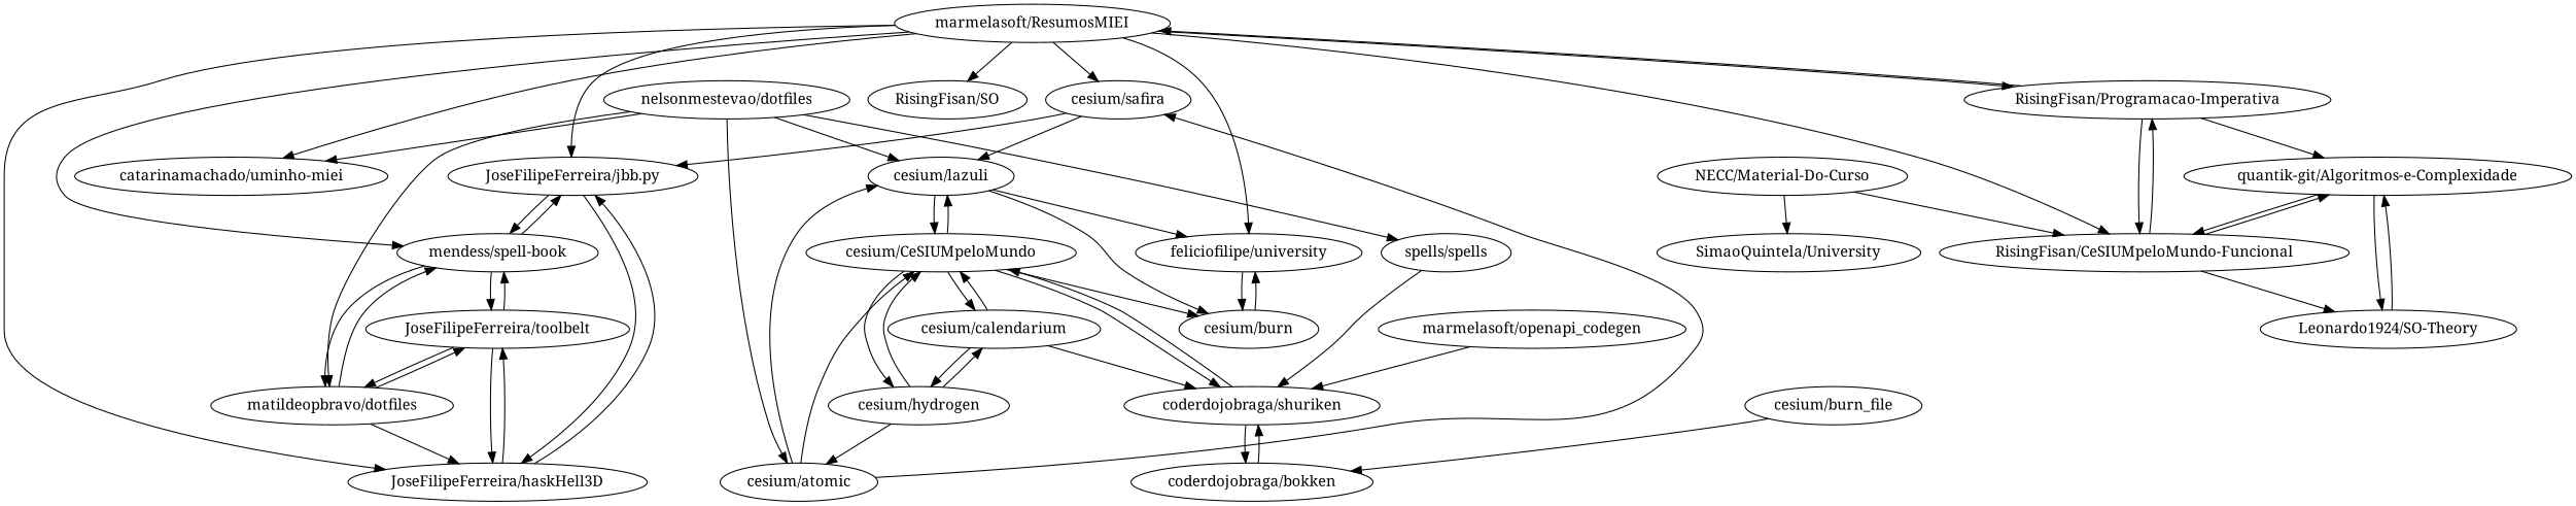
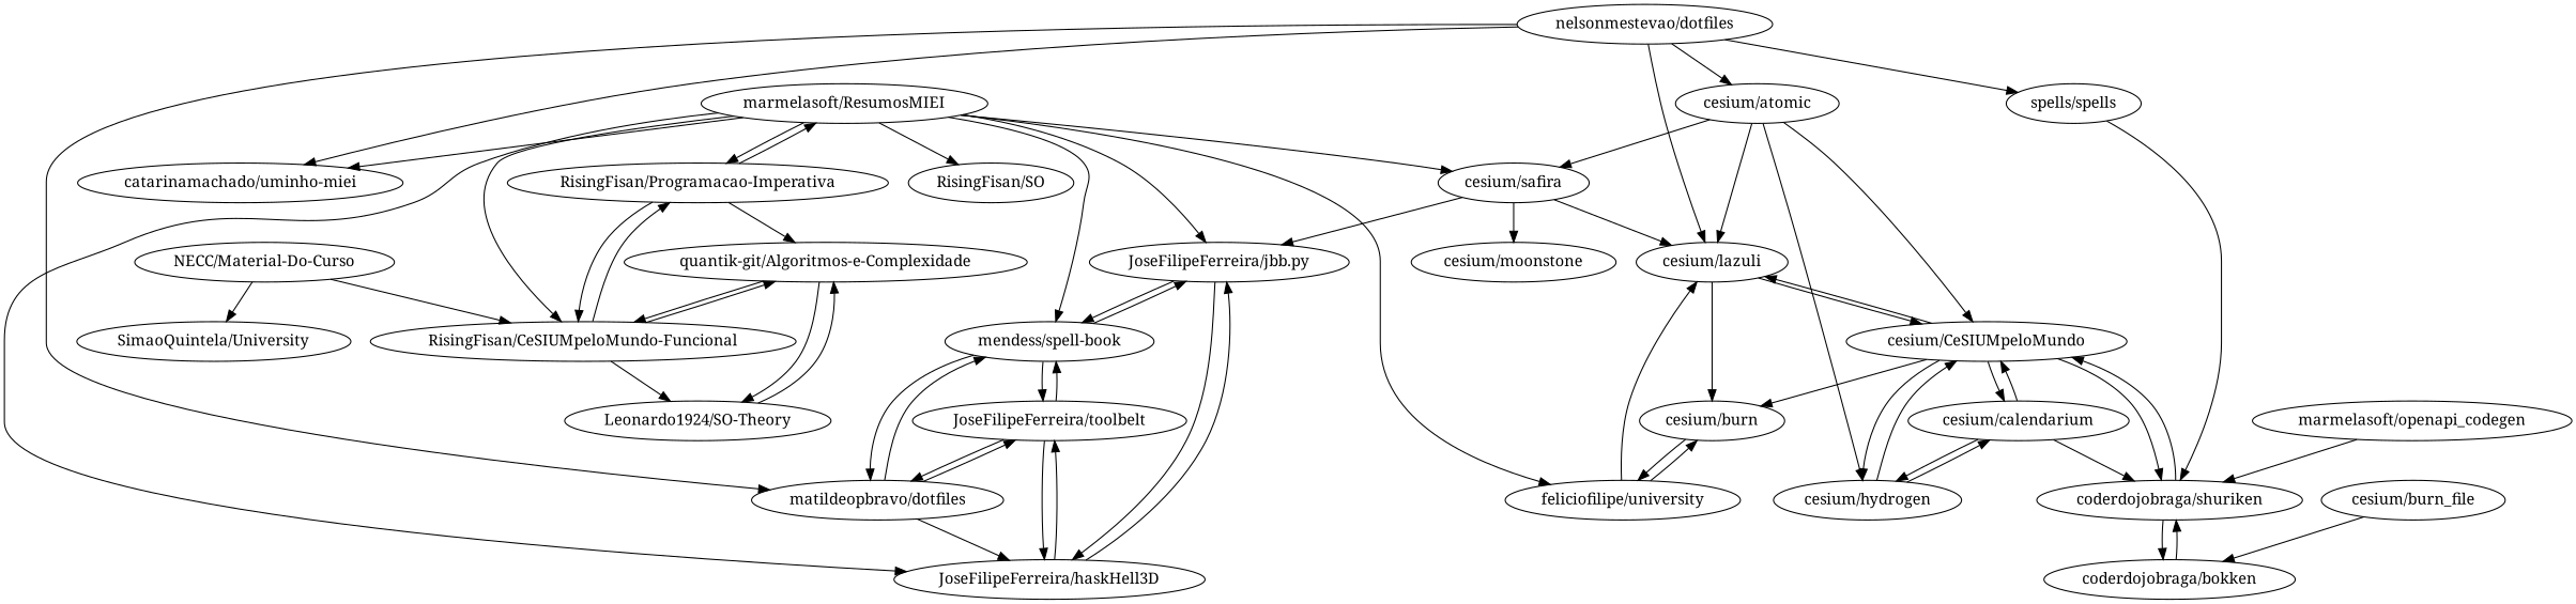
  digraph {
    fontname="Noto Serif"
    node [fontname="Noto Serif"]
    edge [fontname="Noto Serif"]
    n1 [l="4.992,44.934" label="marmelasoft/ResumosMIEI"]
    "RisingFisan/Programacao-Imperativa" [l="5.016,44.929"]
    "cesium/safira" [l="4.958,44.945"]
    n4 [l="5.029,44.936" label="RisingFisan/CeSIUMpeloMundo-Funcional"]
    "JoseFilipeFerreira/jbb.py" [l="4.975,44.934"]
    "mendess/spell-book" [l="4.979,44.922"]
    "catarinamachado/uminho-miei" [l="4.99,44.954"]
    "feliciofilipe/university" [l="4.948,44.938"]
    "JoseFilipeFerreira/haskHell3D" [l="4.971,44.924"]
    "RisingFisan/SO" [l="4.997,44.917"]
    "quantik-git/Algoritmos-e-Complexidade" [l="5.04,44.928"]
    "cesium/lazuli" [l="4.939,44.952"]
+   "cesium/moonstone" [l="4.937,44.93"]
    "Leonardo1924/SO-Theory" [l="5.031,44.919"]
    "matildeopbravo/dotfiles" [l="4.963,44.931"]
    "JoseFilipeFerreira/toolbelt" [l="4.962,44.917"]
    n17 [l="4.928,44.945" label="cesium/burn"]
    "cesium/CeSIUMpeloMundo" [l="4.925,44.965"]
    "cesium/atomic" [l="4.942,44.961"]
    "cesium/hydrogen" [l="4.914,44.959"]
    "nelsonmestevao/dotfiles" [l="4.965,44.96"]
    n22 [l="4.946,44.977" label="spells/spells"]
    "coderdojobraga/shuriken" [l="4.921,44.981"]
    "coderdojobraga/bokken" [l="4.904,44.989"]
    "cesium/calendarium" [l="4.91,44.971"]
    "NECC/Material-Do-Curso" [l="5.058,44.944"]
    "SimaoQuintela/University" [l="5.078,44.948"]
    "cesium/burn_file" [l="4.887,44.998"]
    "marmelasoft/openapi_codegen" [l="4.924,45"]
    n1 -> "RisingFisan/Programacao-Imperativa"
    n1 -> "cesium/safira"
    n1 -> n4
    n1 -> "JoseFilipeFerreira/jbb.py"
    n1 -> "mendess/spell-book"
    n1 -> "catarinamachado/uminho-miei"
    n1 -> "feliciofilipe/university"
    n1 -> "JoseFilipeFerreira/haskHell3D"
    n1 -> "RisingFisan/SO"
    "RisingFisan/Programacao-Imperativa" -> n1
    "RisingFisan/Programacao-Imperativa" -> n4
    "RisingFisan/Programacao-Imperativa" -> "quantik-git/Algoritmos-e-Complexidade"
    "cesium/safira" -> "JoseFilipeFerreira/jbb.py"
    "cesium/safira" -> "cesium/lazuli"
+   "cesium/safira" -> "cesium/moonstone"
    n4 -> "RisingFisan/Programacao-Imperativa"
    n4 -> "quantik-git/Algoritmos-e-Complexidade"
    n4 -> "Leonardo1924/SO-Theory"
    "JoseFilipeFerreira/jbb.py" -> "mendess/spell-book"
    "JoseFilipeFerreira/jbb.py" -> "JoseFilipeFerreira/haskHell3D"
    "mendess/spell-book" -> "JoseFilipeFerreira/jbb.py"
    "mendess/spell-book" -> "matildeopbravo/dotfiles"
    "mendess/spell-book" -> "JoseFilipeFerreira/toolbelt"
-   "cesium/lazuli" -> "feliciofilipe/university"
+   "feliciofilipe/university" -> "cesium/lazuli"
    "feliciofilipe/university" -> n17
    "JoseFilipeFerreira/haskHell3D" -> "JoseFilipeFerreira/jbb.py"
    "JoseFilipeFerreira/haskHell3D" -> "JoseFilipeFerreira/toolbelt"
    "quantik-git/Algoritmos-e-Complexidade" -> n4
    "quantik-git/Algoritmos-e-Complexidade" -> "Leonardo1924/SO-Theory"
    "cesium/lazuli" -> n17
    "cesium/lazuli" -> "cesium/CeSIUMpeloMundo"
    "Leonardo1924/SO-Theory" -> "quantik-git/Algoritmos-e-Complexidade"
    "matildeopbravo/dotfiles" -> "mendess/spell-book"
    "matildeopbravo/dotfiles" -> "JoseFilipeFerreira/haskHell3D"
    "matildeopbravo/dotfiles" -> "JoseFilipeFerreira/toolbelt"
    "JoseFilipeFerreira/toolbelt" -> "mendess/spell-book"
    "JoseFilipeFerreira/toolbelt" -> "JoseFilipeFerreira/haskHell3D"
    "JoseFilipeFerreira/toolbelt" -> "matildeopbravo/dotfiles"
    n17 -> "feliciofilipe/university"
    "cesium/CeSIUMpeloMundo" -> "cesium/lazuli"
    "cesium/CeSIUMpeloMundo" -> n17
    "cesium/CeSIUMpeloMundo" -> "cesium/hydrogen"
    "cesium/CeSIUMpeloMundo" -> "coderdojobraga/shuriken"
    "cesium/CeSIUMpeloMundo" -> "cesium/calendarium"
    "cesium/atomic" -> "cesium/safira"
    "cesium/atomic" -> "cesium/lazuli"
    "cesium/atomic" -> "cesium/CeSIUMpeloMundo"
-   "cesium/hydrogen" -> "cesium/atomic"
+   "cesium/atomic" -> "cesium/hydrogen"
    "cesium/hydrogen" -> "cesium/CeSIUMpeloMundo"
    "cesium/hydrogen" -> "cesium/calendarium"
    "nelsonmestevao/dotfiles" -> "catarinamachado/uminho-miei"
    "nelsonmestevao/dotfiles" -> "cesium/lazuli"
    "nelsonmestevao/dotfiles" -> "matildeopbravo/dotfiles"
    "nelsonmestevao/dotfiles" -> "cesium/atomic"
    "nelsonmestevao/dotfiles" -> n22
    n22 -> "coderdojobraga/shuriken"
    "coderdojobraga/shuriken" -> "cesium/CeSIUMpeloMundo"
    "coderdojobraga/shuriken" -> "coderdojobraga/bokken"
    "coderdojobraga/bokken" -> "coderdojobraga/shuriken"
    "cesium/calendarium" -> "cesium/CeSIUMpeloMundo"
    "cesium/calendarium" -> "cesium/hydrogen"
    "cesium/calendarium" -> "coderdojobraga/shuriken"
    "NECC/Material-Do-Curso" -> n4
    "NECC/Material-Do-Curso" -> "SimaoQuintela/University"
    "cesium/burn_file" -> "coderdojobraga/bokken"
    "marmelasoft/openapi_codegen" -> "coderdojobraga/shuriken"
  }
